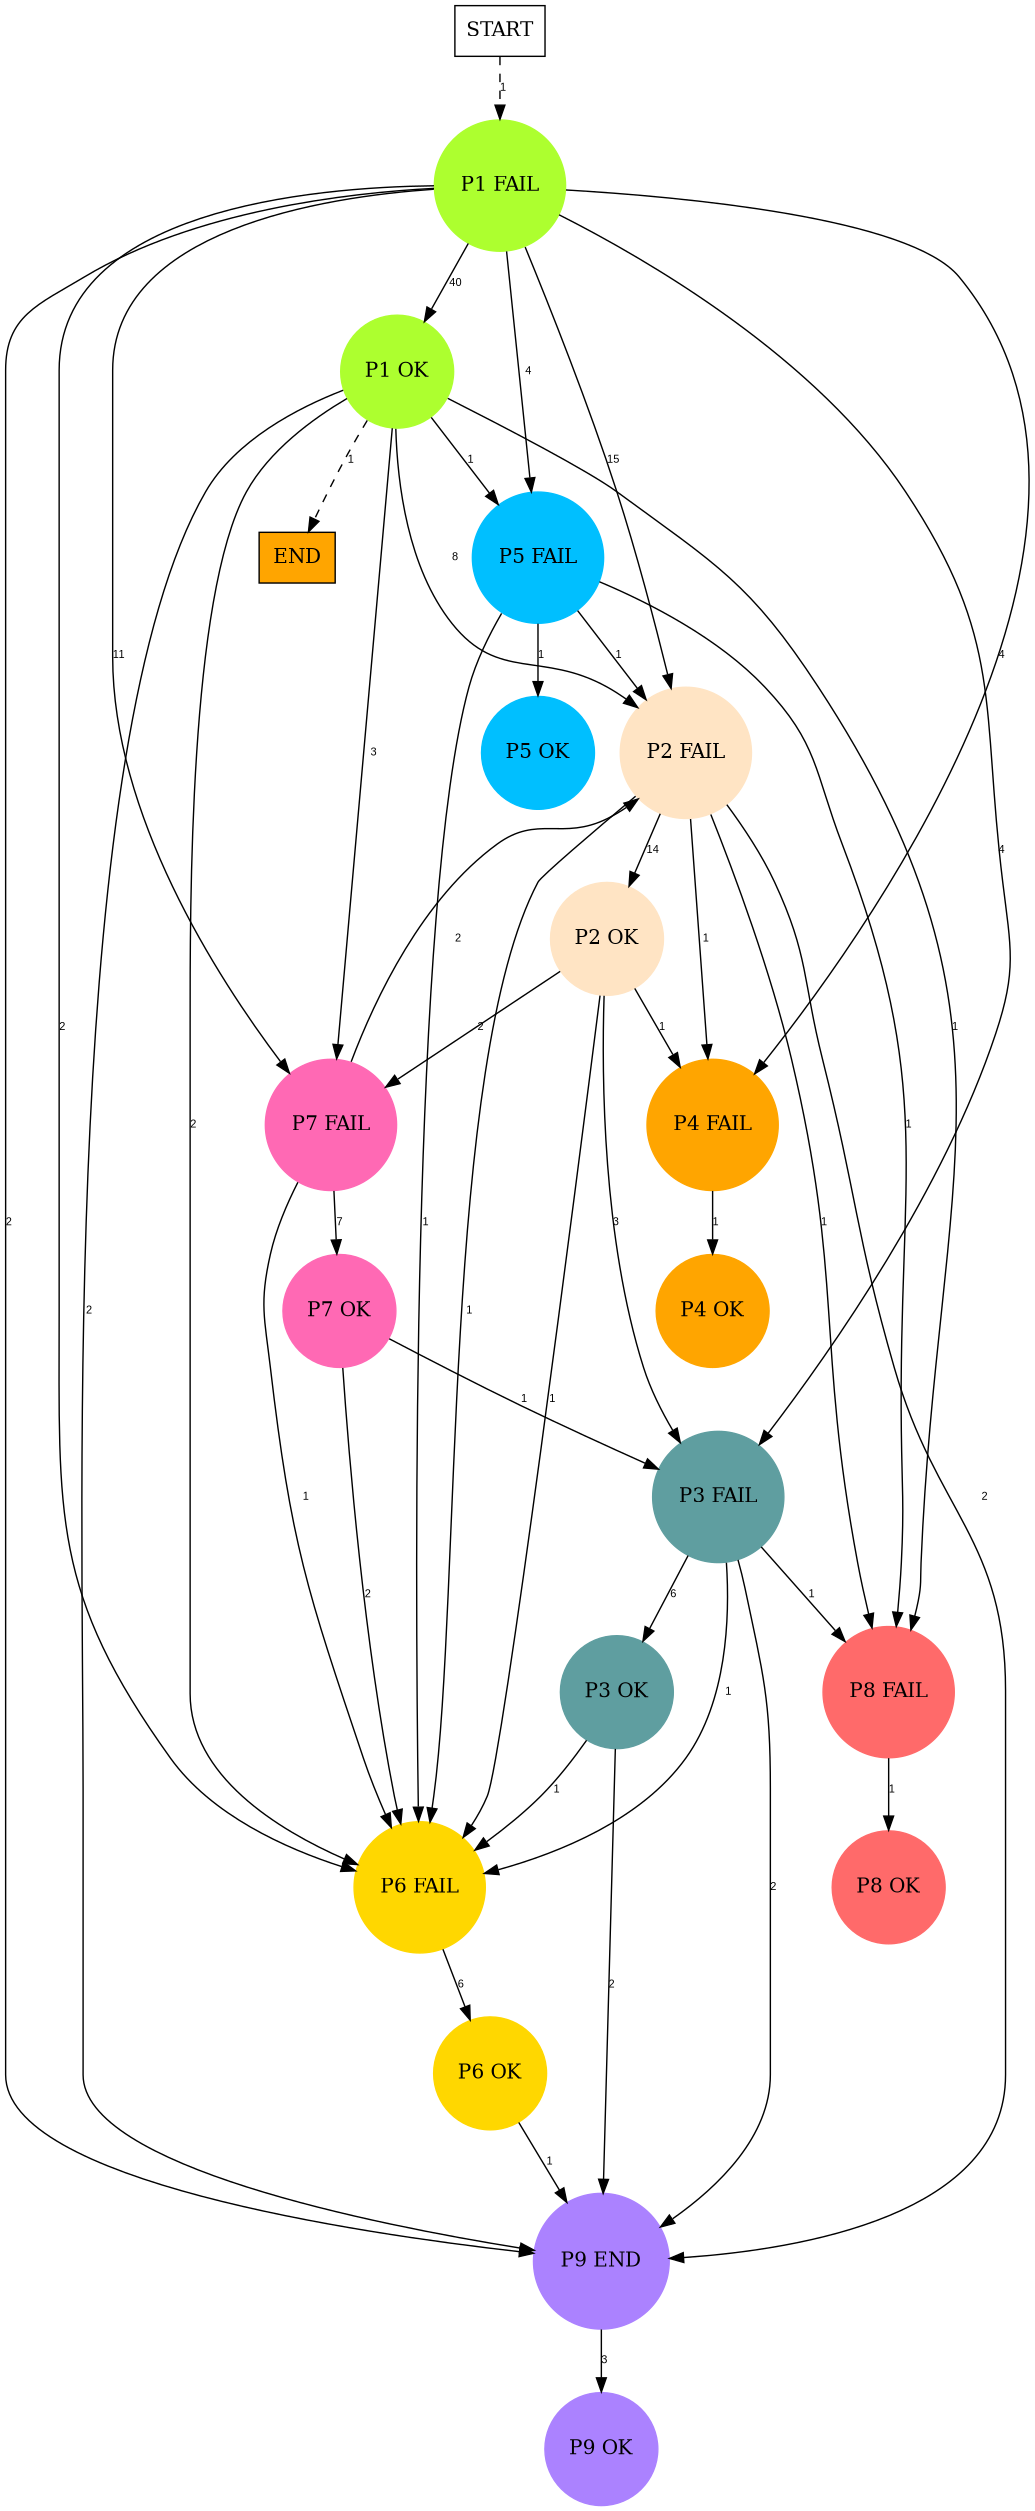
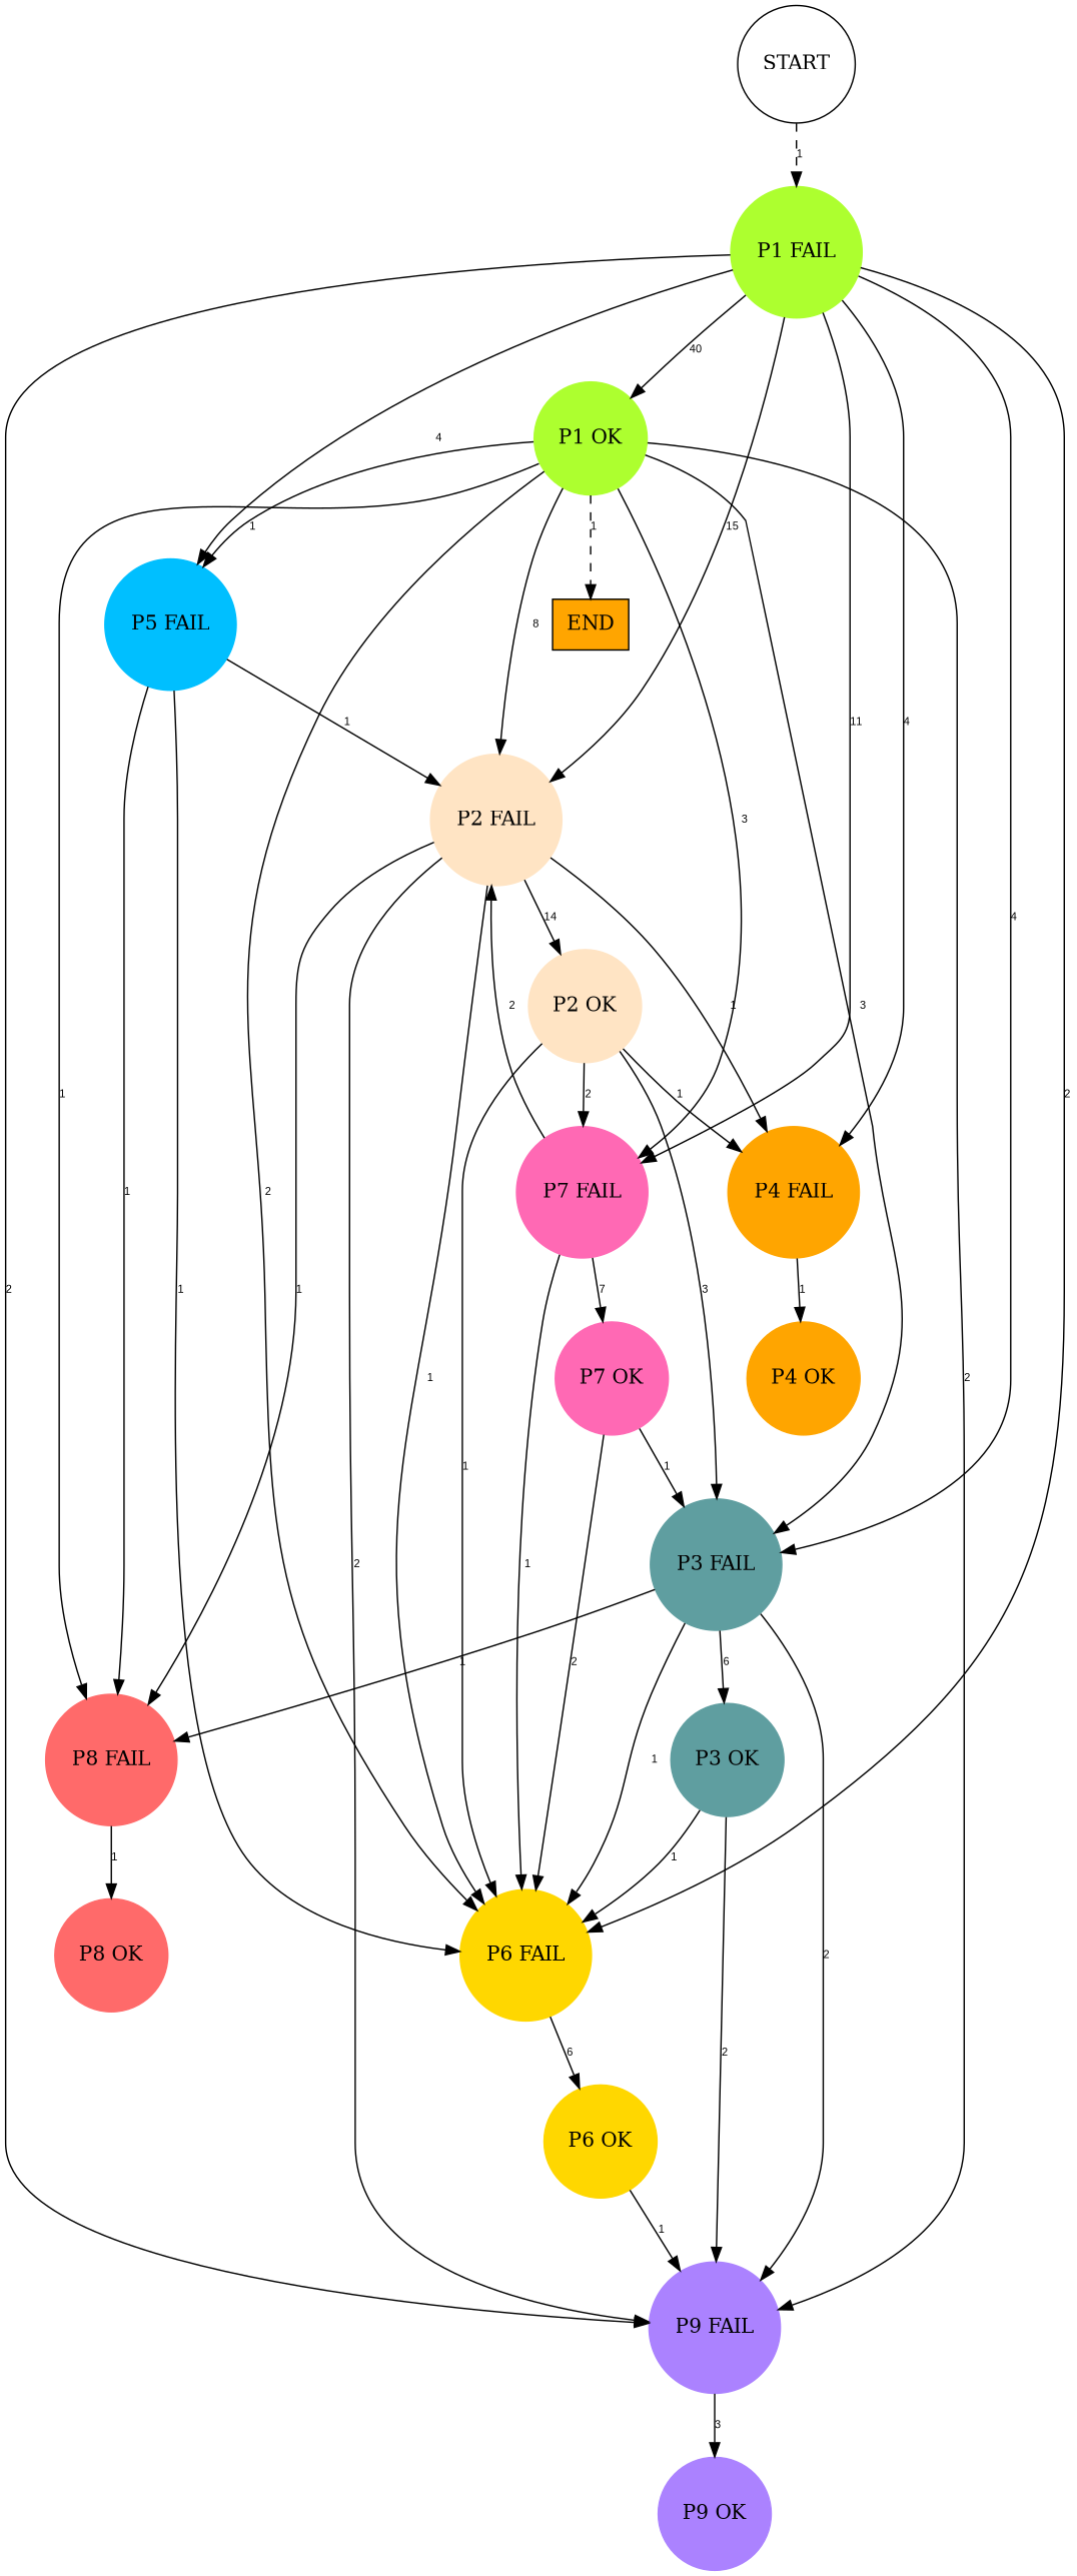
  digraph {
    node [color=bisque shape=circle style=filled]
    edge [fontname=Arial fontsize=8 labelfloat=false]
    "P2 FAIL"
    "P1 FAIL" [color=greenyellow]
    "P7 FAIL" [color=hotpink]
    "P5 FAIL" [color=deepskyblue]
    "P6 FAIL" [color=gold]
-   "P9 FAIL" [color=mediumpurple1 label="P9 END"]
+   "P9 FAIL" [color=mediumpurple1]
    "P3 FAIL" [color=cadetblue]
    "P4 FAIL" [color=orange]
    "P1 OK" [color=greenyellow]
    "P8 FAIL" [color=indianred1]
    "P2 OK"
    "P7 OK" [color=hotpink]
-   "P5 OK" [color=deepskyblue]
    "P6 OK" [color=gold]
    "P9 OK" [color=mediumpurple1]
    "P3 OK" [color=cadetblue]
    "P4 OK" [color=orange]
    END [color=black fillcolor=orange shape=box]
    "P8 OK" [color=indianred1]
-   START [color=black fillcolor=white shape=box]
+   START [color=black fillcolor=white]
    "P2 FAIL" -> "P6 FAIL" [label=1]
    "P2 FAIL" -> "P9 FAIL" [label=2]
    "P2 FAIL" -> "P4 FAIL" [label=1]
    "P2 FAIL" -> "P8 FAIL" [label=1]
    "P2 FAIL" -> "P2 OK" [label=14]
    "P1 FAIL" -> "P2 FAIL" [label=15]
    "P1 FAIL" -> "P7 FAIL" [label=11]
    "P1 FAIL" -> "P5 FAIL" [label=4]
    "P1 FAIL" -> "P6 FAIL" [label=2]
    "P1 FAIL" -> "P9 FAIL" [label=2]
    "P1 FAIL" -> "P3 FAIL" [label=4]
    "P1 FAIL" -> "P4 FAIL" [label=4]
    "P1 FAIL" -> "P1 OK" [label=40]
    "P7 FAIL" -> "P2 FAIL" [label=2]
    "P7 FAIL" -> "P6 FAIL" [label=1]
    "P7 FAIL" -> "P7 OK" [label=7]
    "P5 FAIL" -> "P2 FAIL" [label=1]
    "P5 FAIL" -> "P6 FAIL" [label=1]
    "P5 FAIL" -> "P8 FAIL" [label=1]
-   "P5 FAIL" -> "P5 OK" [label=1]
    "P6 FAIL" -> "P6 OK" [label=6]
    "P9 FAIL" -> "P9 OK" [label=3]
    "P3 FAIL" -> "P6 FAIL" [label=1]
    "P3 FAIL" -> "P9 FAIL" [label=2]
    "P3 FAIL" -> "P8 FAIL" [label=1]
    "P3 FAIL" -> "P3 OK" [label=6]
    "P4 FAIL" -> "P4 OK" [label=1]
    "P1 OK" -> "P2 FAIL" [label=8]
    "P1 OK" -> "P7 FAIL" [label=3]
    "P1 OK" -> "P5 FAIL" [label=1]
    "P1 OK" -> "P6 FAIL" [label=2]
    "P1 OK" -> "P9 FAIL" [label=2]
+   "P1 OK" -> "P3 FAIL" [label=3]
    "P1 OK" -> "P8 FAIL" [label=1]
    "P1 OK" -> END [label=1 style=dashed]
    "P8 FAIL" -> "P8 OK" [label=1]
    "P2 OK" -> "P7 FAIL" [label=2]
    "P2 OK" -> "P6 FAIL" [label=1]
    "P2 OK" -> "P3 FAIL" [label=3]
    "P2 OK" -> "P4 FAIL" [label=1]
    "P7 OK" -> "P6 FAIL" [label=2]
    "P7 OK" -> "P3 FAIL" [label=1]
    "P6 OK" -> "P9 FAIL" [label=1]
    "P3 OK" -> "P6 FAIL" [label=1]
    "P3 OK" -> "P9 FAIL" [label=2]
    START -> "P1 FAIL" [label=1 style=dashed]
  }
